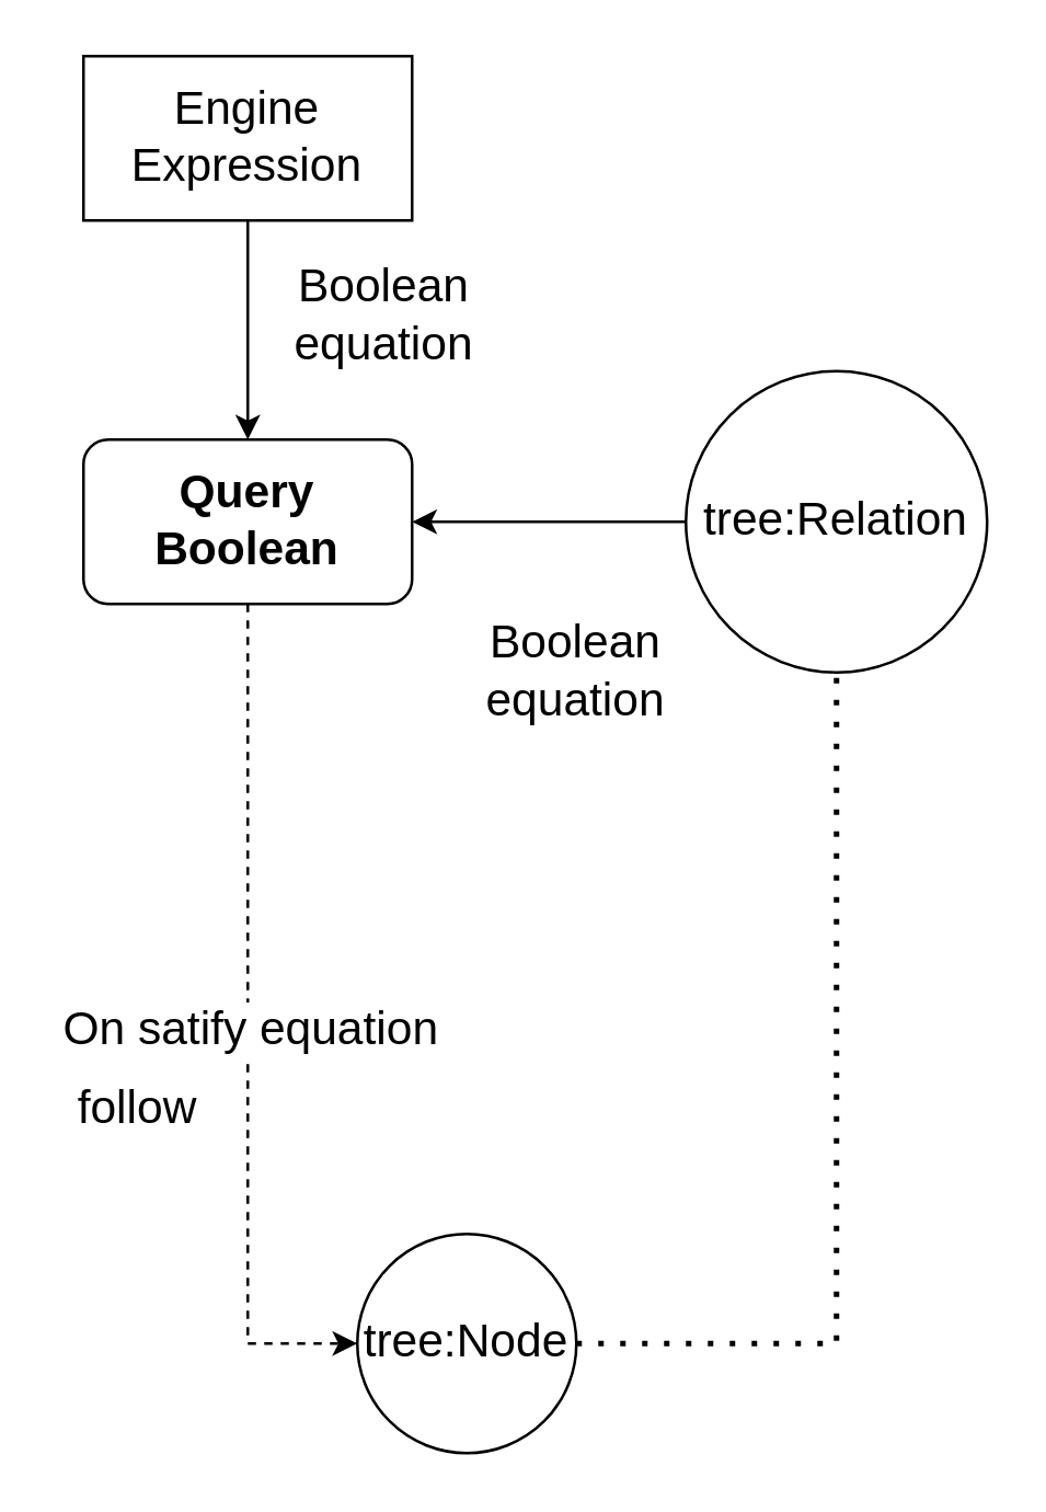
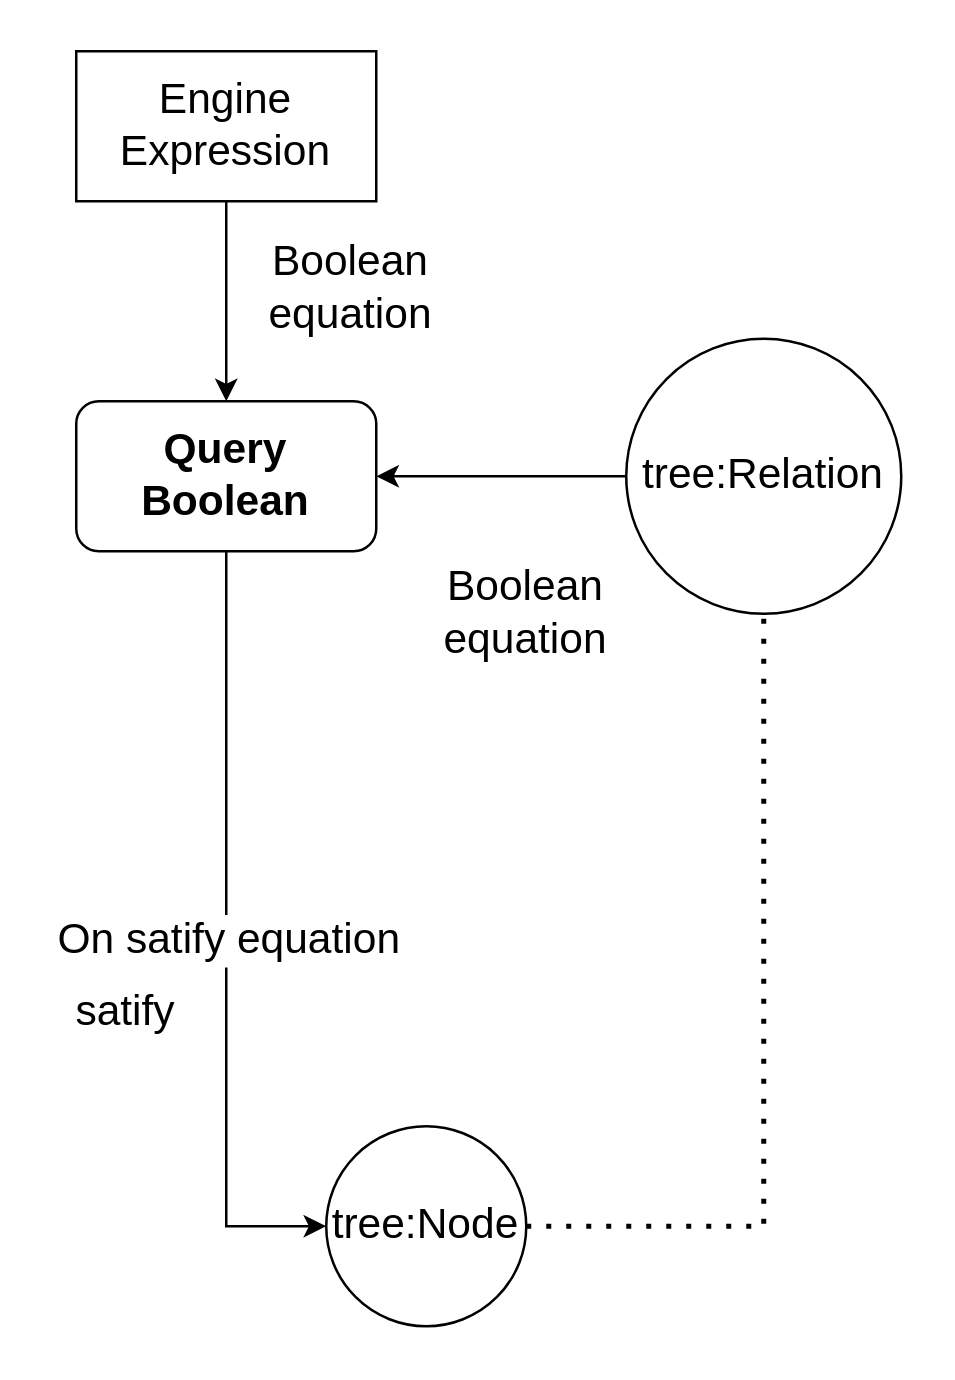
  <mxCell id="0" />
  <mxCell id="1" parent="0" />
  <mxCell id="2" value="&lt;b style=&quot;font-size: 17px;&quot;&gt;Query&lt;br&gt;Boolean&lt;/b&gt;" style="rounded=1;whiteSpace=wrap;html=1;" vertex="1" parent="1"><mxGeometry x="30" y="160" width="120" height="60" as="geometry" /></mxCell>
  <mxCell id="3" style="edgeStyle=orthogonalEdgeStyle;rounded=0;orthogonalLoop=1;jettySize=auto;html=1;entryX=0.5;entryY=0;entryDx=0;entryDy=0;fontSize=17;" edge="1" parent="1" source="4" target="2"><mxGeometry relative="1" as="geometry" /></mxCell>
  <mxCell id="4" value="Engine Expression" style="rounded=0;whiteSpace=wrap;html=1;fontSize=17;" vertex="1" parent="1"><mxGeometry x="30" y="20" width="120" height="60" as="geometry" /></mxCell>
  <mxCell id="5" style="edgeStyle=orthogonalEdgeStyle;rounded=0;orthogonalLoop=1;jettySize=auto;html=1;entryX=1;entryY=0.5;entryDx=0;entryDy=0;fontSize=17;" edge="1" parent="1" source="6" target="2"><mxGeometry relative="1" as="geometry" /></mxCell>
  <mxCell id="6" value="tree:Relation" style="ellipse;whiteSpace=wrap;html=1;aspect=fixed;fontSize=17;" vertex="1" parent="1"><mxGeometry x="250" y="135" width="110" height="110" as="geometry" /></mxCell>
  <mxCell id="7" value="Boolean equation" style="text;html=1;strokeColor=none;fillColor=none;align=center;verticalAlign=middle;whiteSpace=wrap;rounded=0;fontSize=17;" vertex="1" parent="1"><mxGeometry x="110" y="100" width="60" height="30" as="geometry" /></mxCell>
  <mxCell id="8" value="Boolean equation" style="text;html=1;strokeColor=none;fillColor=none;align=center;verticalAlign=middle;whiteSpace=wrap;rounded=0;fontSize=17;" vertex="1" parent="1"><mxGeometry x="180" y="230" width="60" height="30" as="geometry" /></mxCell>
  <mxCell id="9" value="tree:Node" style="ellipse;whiteSpace=wrap;html=1;aspect=fixed;fontSize=17;" vertex="1" parent="1"><mxGeometry x="130" y="450" width="80" height="80" as="geometry" /></mxCell>
  <mxCell id="10" value="" style="endArrow=none;dashed=1;html=1;dashPattern=1 3;strokeWidth=2;rounded=0;fontSize=17;exitX=1;exitY=0.5;exitDx=0;exitDy=0;entryX=0.5;entryY=1;entryDx=0;entryDy=0;" edge="1" parent="1" source="9" target="6"><mxGeometry width="50" height="50" relative="1" as="geometry"><mxPoint x="410" y="160" as="sourcePoint" /><mxPoint x="460" y="110" as="targetPoint" /><Array as="points"><mxPoint x="305" y="490" /></Array></mxGeometry></mxCell>
- <mxCell id="11" value="" style="endArrow=classic;html=1;rounded=0;fontSize=17;exitX=0.5;exitY=1;exitDx=0;exitDy=0;entryX=0;entryY=0.5;entryDx=0;entryDy=0;dashed=1;" edge="1" parent="1" source="2" target="9"><mxGeometry relative="1" as="geometry"><mxPoint x="-100" y="290" as="sourcePoint" /><mxPoint x="0" y="290" as="targetPoint" /><Array as="points"><mxPoint x="90" y="490" /></Array></mxGeometry></mxCell>
+ <mxCell id="11" value="" style="endArrow=classic;html=1;rounded=0;fontSize=17;exitX=0.5;exitY=1;exitDx=0;exitDy=0;entryX=0;entryY=0.5;entryDx=0;entryDy=0;" edge="1" parent="1" source="2" target="9"><mxGeometry relative="1" as="geometry"><mxPoint x="-100" y="290" as="sourcePoint" /><mxPoint x="0" y="290" as="targetPoint" /><Array as="points"><mxPoint x="90" y="490" /></Array></mxGeometry></mxCell>
  <mxCell id="12" value="On satify equation" style="edgeLabel;resizable=0;html=1;align=center;verticalAlign=middle;fontSize=17;" connectable="0" vertex="1" parent="11"><mxGeometry relative="1" as="geometry" /></mxCell>
- <mxCell id="13" value="follow" style="text;html=1;strokeColor=none;fillColor=none;align=center;verticalAlign=middle;whiteSpace=wrap;rounded=0;fontSize=17;" vertex="1" parent="1"><mxGeometry x="20" y="390" width="60" height="30" as="geometry" /></mxCell>
+ <mxCell id="13" value="satify" style="text;html=1;strokeColor=none;fillColor=none;align=center;verticalAlign=middle;whiteSpace=wrap;rounded=0;fontSize=17;" vertex="1" parent="1"><mxGeometry x="20" y="390" width="60" height="30" as="geometry" /></mxCell>
